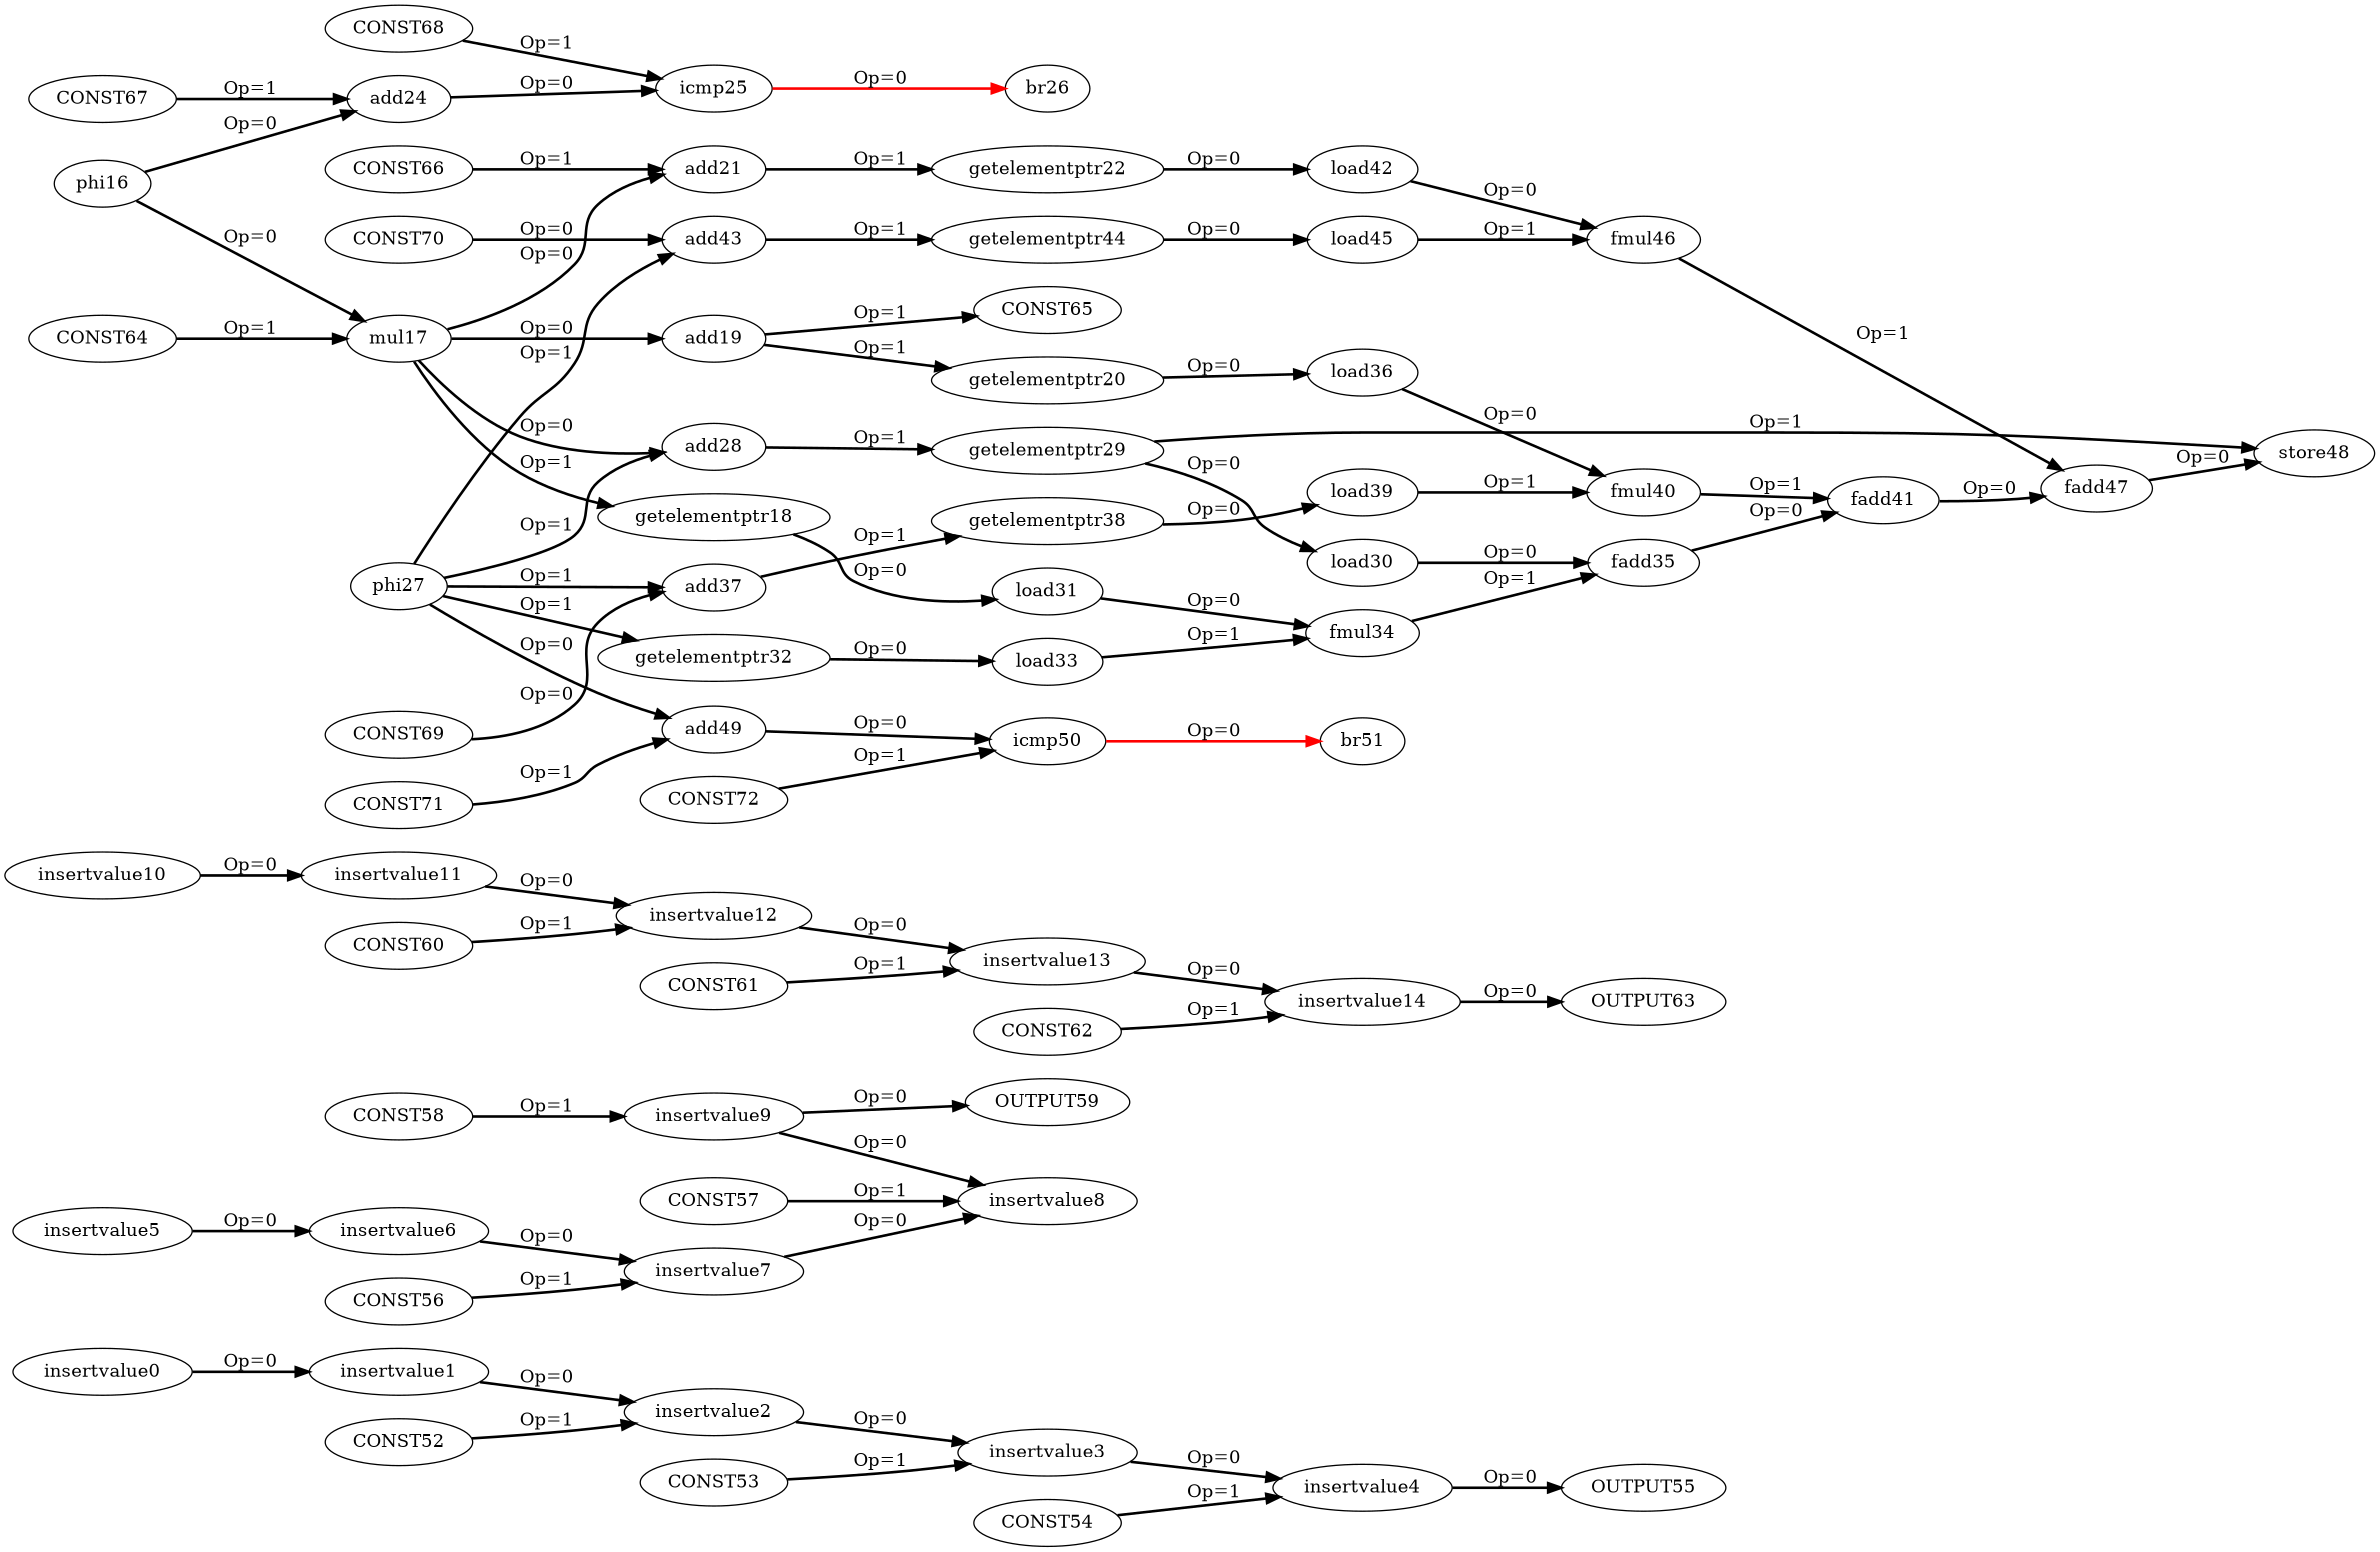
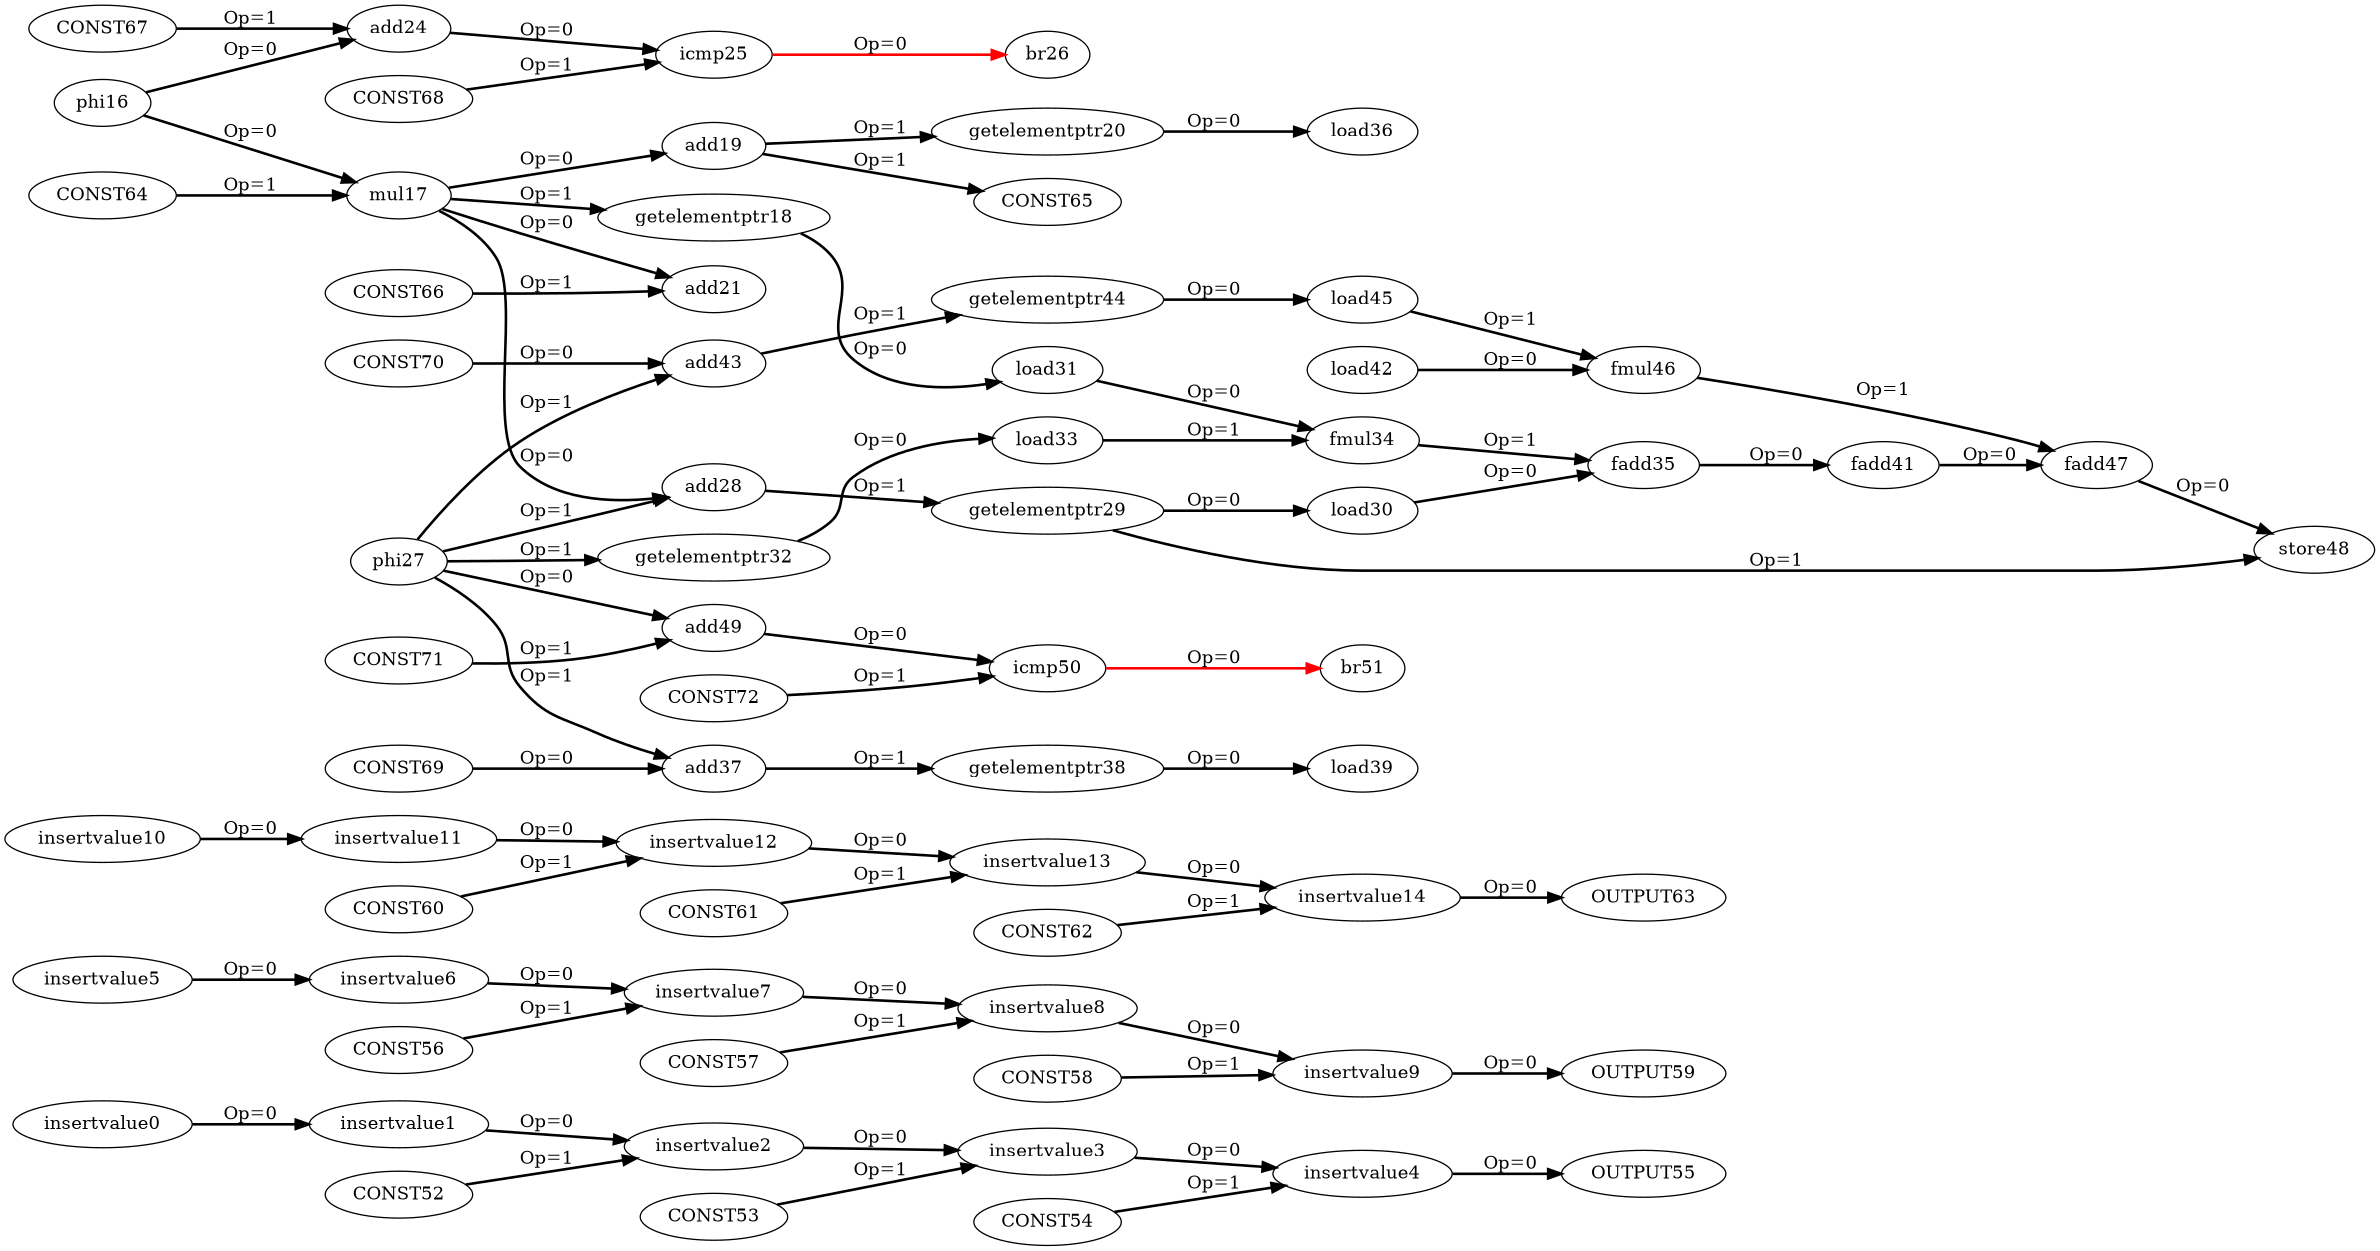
  digraph {
    rankdir=LR
    edge [color=black style=bold]
    insertvalue0
    insertvalue1
    insertvalue2
    insertvalue3
    insertvalue4
    CONST52
    OUTPUT55
    CONST53
    CONST54
    insertvalue5
    insertvalue6
    insertvalue7
    insertvalue8
    insertvalue9
    CONST56
    OUTPUT59
    CONST57
    CONST58
    insertvalue10
    insertvalue11
    insertvalue12
    insertvalue13
    insertvalue14
    CONST60
    OUTPUT63
    CONST61
    CONST62
    phi16
    add24
    mul17
    icmp25
    add28
    add21
    add19
    getelementptr18
    br26
    getelementptr29
-   getelementptr22
    getelementptr20
    CONST65
    load31
    CONST64
    store48
    load30
    load42
    load36
    fmul34
    fadd35
-   fmul40
    fadd41
    CONST66
    fmul46
    fadd47
    CONST67
    CONST68
    phi27
    add49
    add43
    add37
    getelementptr32
    icmp50
    getelementptr44
    getelementptr38
    load33
    br51
    load45
    load39
    CONST69
    CONST70
    CONST71
    CONST72
    subgraph cluster_1 {
      label=level1
      style=dashed
      subgraph cluster_2 {
        label=level0
        style=dashed
      }
    }
    insertvalue0 -> insertvalue1 [label="Op=0"]
    insertvalue1 -> insertvalue2 [label="Op=0"]
    insertvalue2 -> insertvalue3 [label="Op=0"]
    insertvalue3 -> insertvalue4 [label="Op=0"]
    insertvalue4 -> OUTPUT55 [label="Op=0"]
    CONST52 -> insertvalue2 [label="Op=1"]
    CONST53 -> insertvalue3 [label="Op=1"]
    CONST54 -> insertvalue4 [label="Op=1"]
    insertvalue5 -> insertvalue6 [label="Op=0"]
    insertvalue6 -> insertvalue7 [label="Op=0"]
    insertvalue7 -> insertvalue8 [label="Op=0"]
-   insertvalue9 -> insertvalue8 [label="Op=0"]
+   insertvalue8 -> insertvalue9 [label="Op=0"]
    insertvalue9 -> OUTPUT59 [label="Op=0"]
    CONST56 -> insertvalue7 [label="Op=1"]
    CONST57 -> insertvalue8 [label="Op=1"]
    CONST58 -> insertvalue9 [label="Op=1"]
    insertvalue10 -> insertvalue11 [label="Op=0"]
    insertvalue11 -> insertvalue12 [label="Op=0"]
    insertvalue12 -> insertvalue13 [label="Op=0"]
    insertvalue13 -> insertvalue14 [label="Op=0"]
    insertvalue14 -> OUTPUT63 [label="Op=0"]
    CONST60 -> insertvalue12 [label="Op=1"]
    CONST61 -> insertvalue13 [label="Op=1"]
    CONST62 -> insertvalue14 [label="Op=1"]
    phi16 -> add24 [label="Op=0"]
    phi16 -> mul17 [label="Op=0"]
    add24 -> icmp25 [label="Op=0"]
    mul17 -> add28 [label="Op=0"]
    mul17 -> add21 [label="Op=0"]
    mul17 -> add19 [label="Op=0"]
    mul17 -> getelementptr18 [label="Op=1"]
    icmp25 -> br26 [color=red label="Op=0"]
    add28 -> getelementptr29 [label="Op=1"]
-   add21 -> getelementptr22 [label="Op=1"]
    add19 -> getelementptr20 [label="Op=1"]
    add19 -> CONST65 [label="Op=1"]
    getelementptr18 -> load31 [label="Op=0"]
    getelementptr29 -> store48 [label="Op=1"]
    getelementptr29 -> load30 [label="Op=0"]
-   getelementptr22 -> load42 [label="Op=0"]
    getelementptr20 -> load36 [label="Op=0"]
    load31 -> fmul34 [label="Op=0"]
    CONST64 -> mul17 [label="Op=1"]
    load30 -> fadd35 [label="Op=0"]
    load42 -> fmul46 [label="Op=0"]
-   load36 -> fmul40 [label="Op=0"]
    fmul34 -> fadd35 [label="Op=1"]
    fadd35 -> fadd41 [label="Op=0"]
-   fmul40 -> fadd41 [label="Op=1"]
    fadd41 -> fadd47 [label="Op=0"]
    CONST66 -> add21 [label="Op=1"]
    fmul46 -> fadd47 [label="Op=1"]
    fadd47 -> store48 [label="Op=0"]
    CONST67 -> add24 [label="Op=1"]
    CONST68 -> icmp25 [label="Op=1"]
    phi27 -> add28 [label="Op=1"]
    phi27 -> add49 [label="Op=0"]
    phi27 -> add43 [label="Op=1"]
    phi27 -> add37 [label="Op=1"]
    phi27 -> getelementptr32 [label="Op=1"]
    add49 -> icmp50 [label="Op=0"]
    add43 -> getelementptr44 [label="Op=1"]
    add37 -> getelementptr38 [label="Op=1"]
    getelementptr32 -> load33 [label="Op=0"]
    icmp50 -> br51 [color=red label="Op=0"]
    getelementptr44 -> load45 [label="Op=0"]
    getelementptr38 -> load39 [label="Op=0"]
    load33 -> fmul34 [label="Op=1"]
    load45 -> fmul46 [label="Op=1"]
-   load39 -> fmul40 [label="Op=1"]
    CONST69 -> add37 [label="Op=0"]
    CONST70 -> add43 [label="Op=0"]
    CONST71 -> add49 [label="Op=1"]
    CONST72 -> icmp50 [label="Op=1"]
  }
